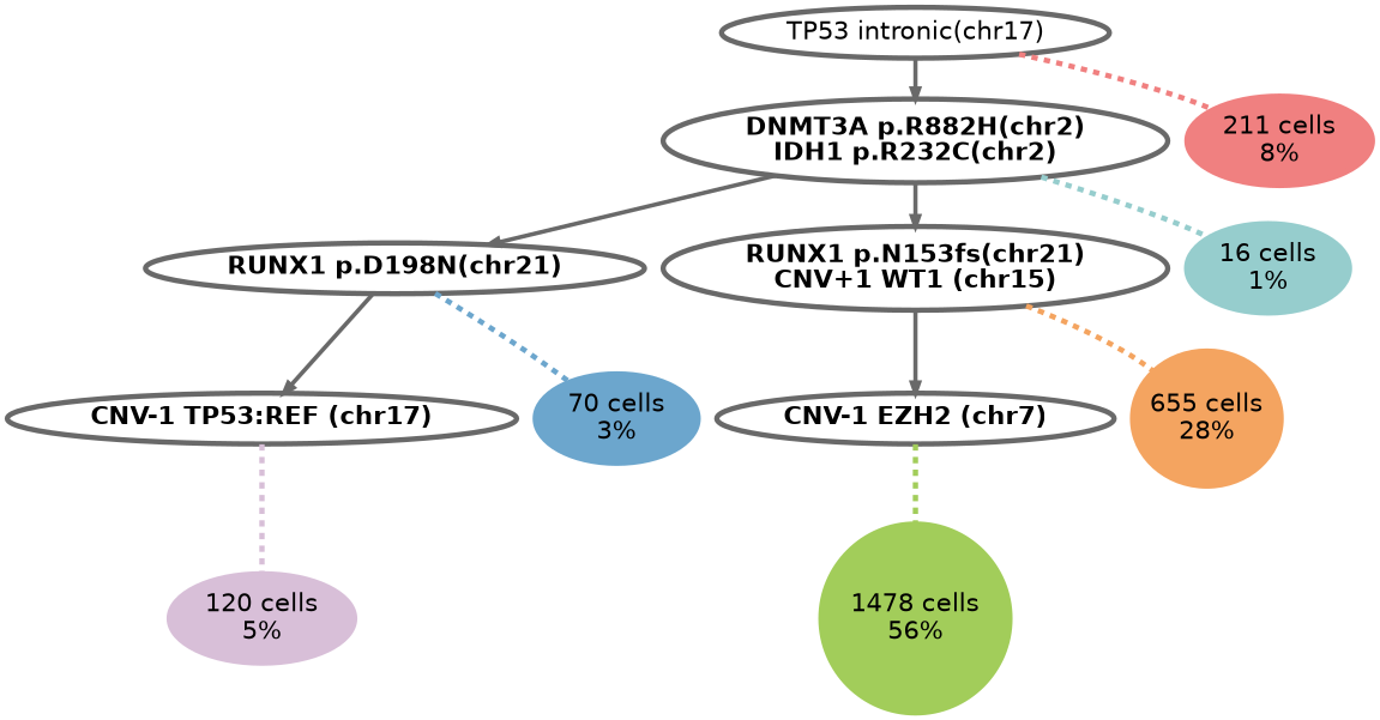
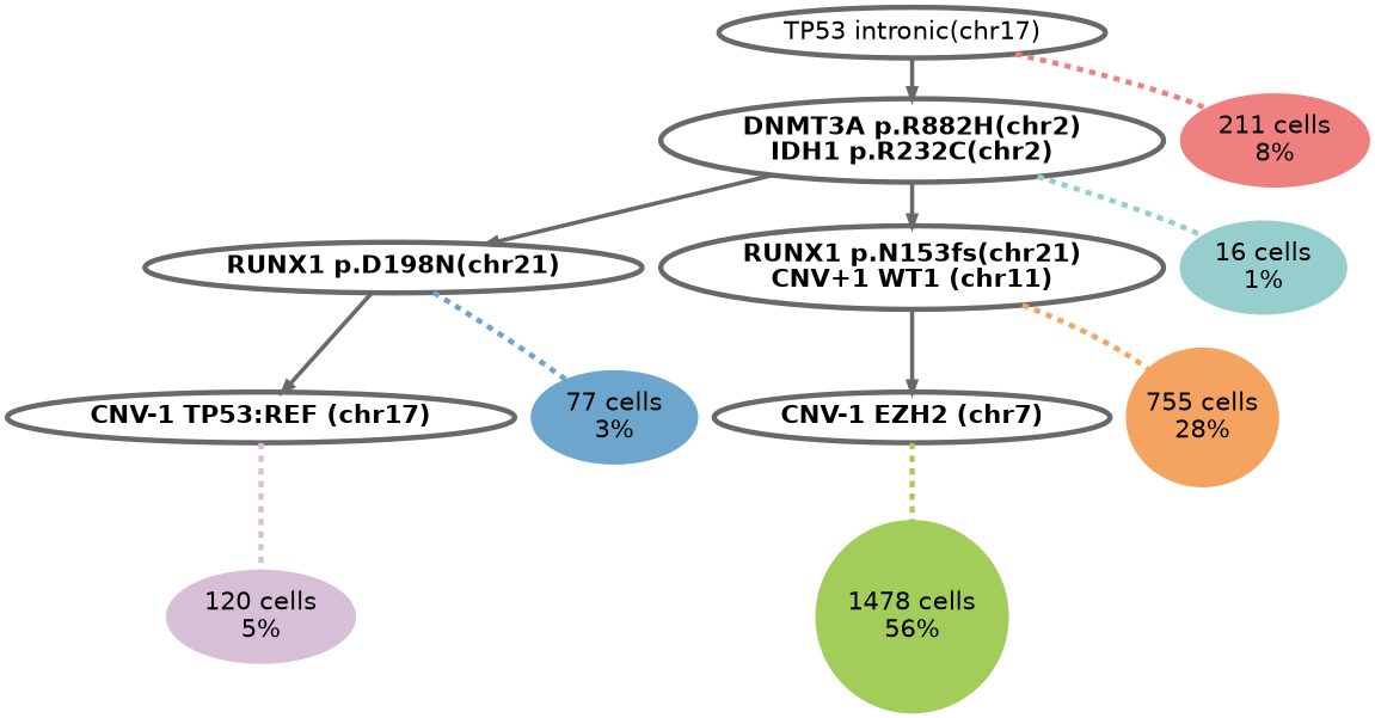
  digraph {
    node [color=dimgray fontcolor=black fontname=Helvetica fontsize=24 penwidth=5]
    edge [color=dimgray penwidth=5 weight=1 dir=none style=dashed]
    n1 [label=<<B>DNMT3A p.R882H(chr2)</B><br/><B>IDH1 p.R232C(chr2)</B><br/>>]
    n2 [label=<<B>RUNX1 p.D198N(chr21)</B><br/>>]
-   n3 [label=<<B>RUNX1 p.N153fs(chr21)</B><br/><B>CNV+1 WT1 (chr15)</B><br/>>]
+   n3 [label=<<B>RUNX1 p.N153fs(chr21)</B><br/><B>CNV+1 WT1 (chr11)</B><br/>>]
    n4 [color=paleturquoise3 height=0.258668 label="16 cells\n1\%" style=filled width=0.258668]
    n5 [label=<<B>CNV-1 TP53:REF (chr17)</B><br/>>]
-   n6 [color=skyblue3 height=0.567451 label="70 cells\n3\%" style=filled width=0.567451]
+   n6 [color=skyblue3 height=0.567451 label="77 cells\n3\%" style=filled width=0.567451]
    n7 [label=<<B>CNV-1 EZH2 (chr7)</B><br/>>]
-   n8 [color=sandybrown height=1.77687 label="655 cells\n28\%" style=filled width=1.77687]
+   n8 [color=sandybrown height=1.77687 label="755 cells\n28\%" style=filled width=1.77687]
    n9 [color=thistle height=0.708392 label="120 cells\n5\%" style=filled width=0.708392]
    n10 [color=darkolivegreen3 height=2.48611 label="1478 cells\n56\%" style=filled width=2.48611]
    n11 [label=<TP53 intronic(chr17)<br/>>]
    n12 [color=lightcoral height=0.939343 label="211 cells\n8\%" style=filled width=0.939343]
    n1 -> n2 [penwidth=4 weight=2 dir="" style=""]
    n1 -> n3 [penwidth=4 weight=2 dir="" style=""]
    n1 -> n4 [color=paleturquoise3]
    n2 -> n5 [penwidth=4 weight=2 dir="" style=""]
    n2 -> n6 [color=skyblue3]
    n3 -> n7 [penwidth=4 weight=2 dir="" style=""]
    n3 -> n8 [color=sandybrown]
    n5 -> n9 [color=thistle]
    n7 -> n10 [color=darkolivegreen3]
    n11 -> n1 [penwidth=4 weight=2 dir="" style=""]
    n11 -> n12 [color=lightcoral]
  }
